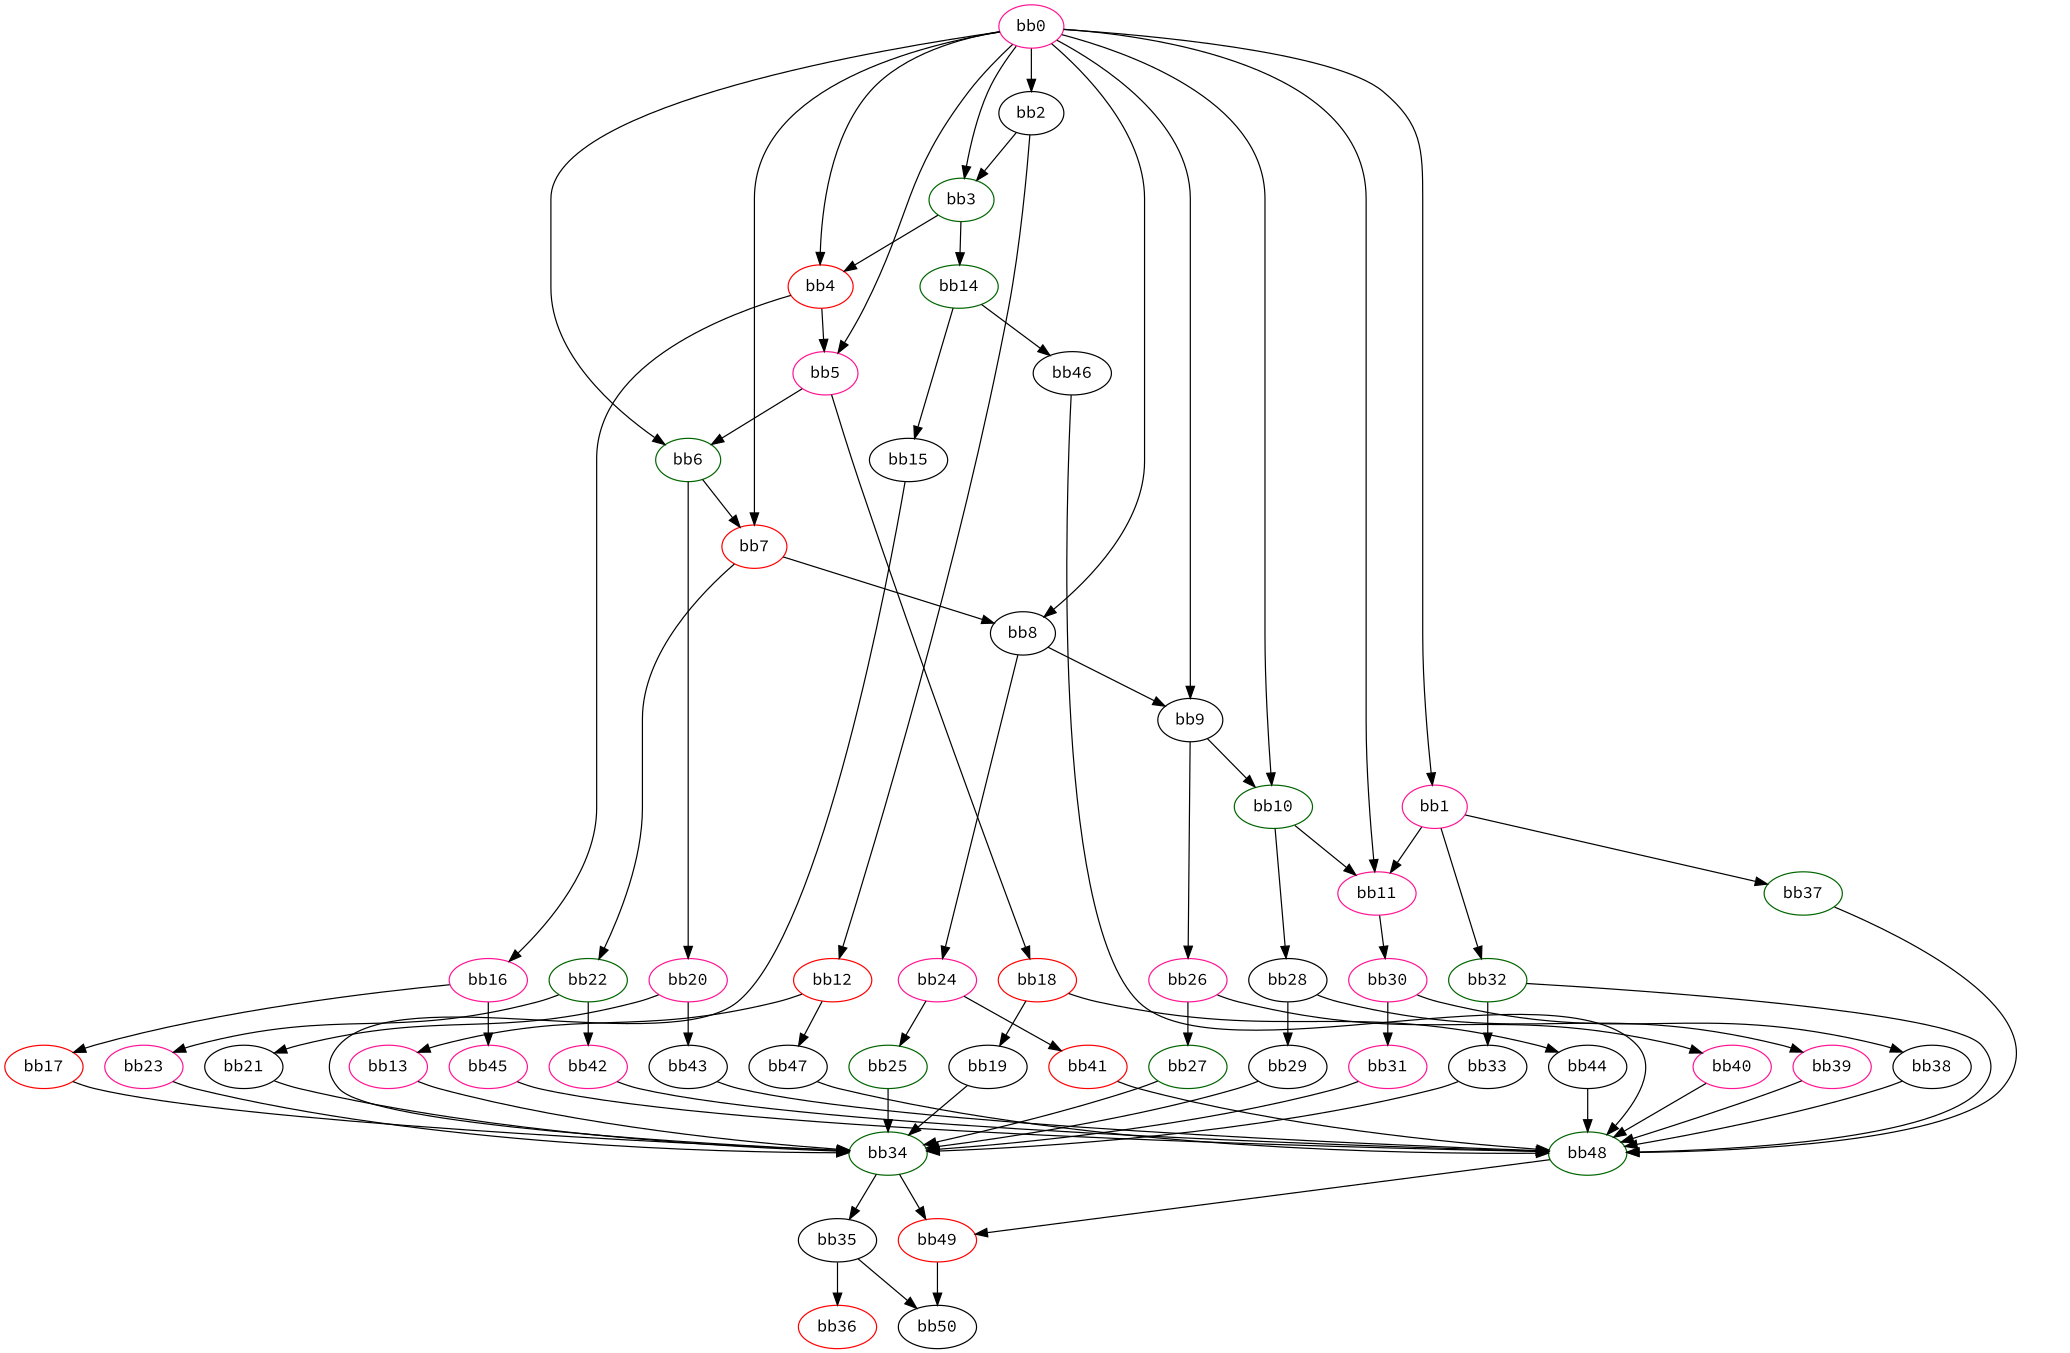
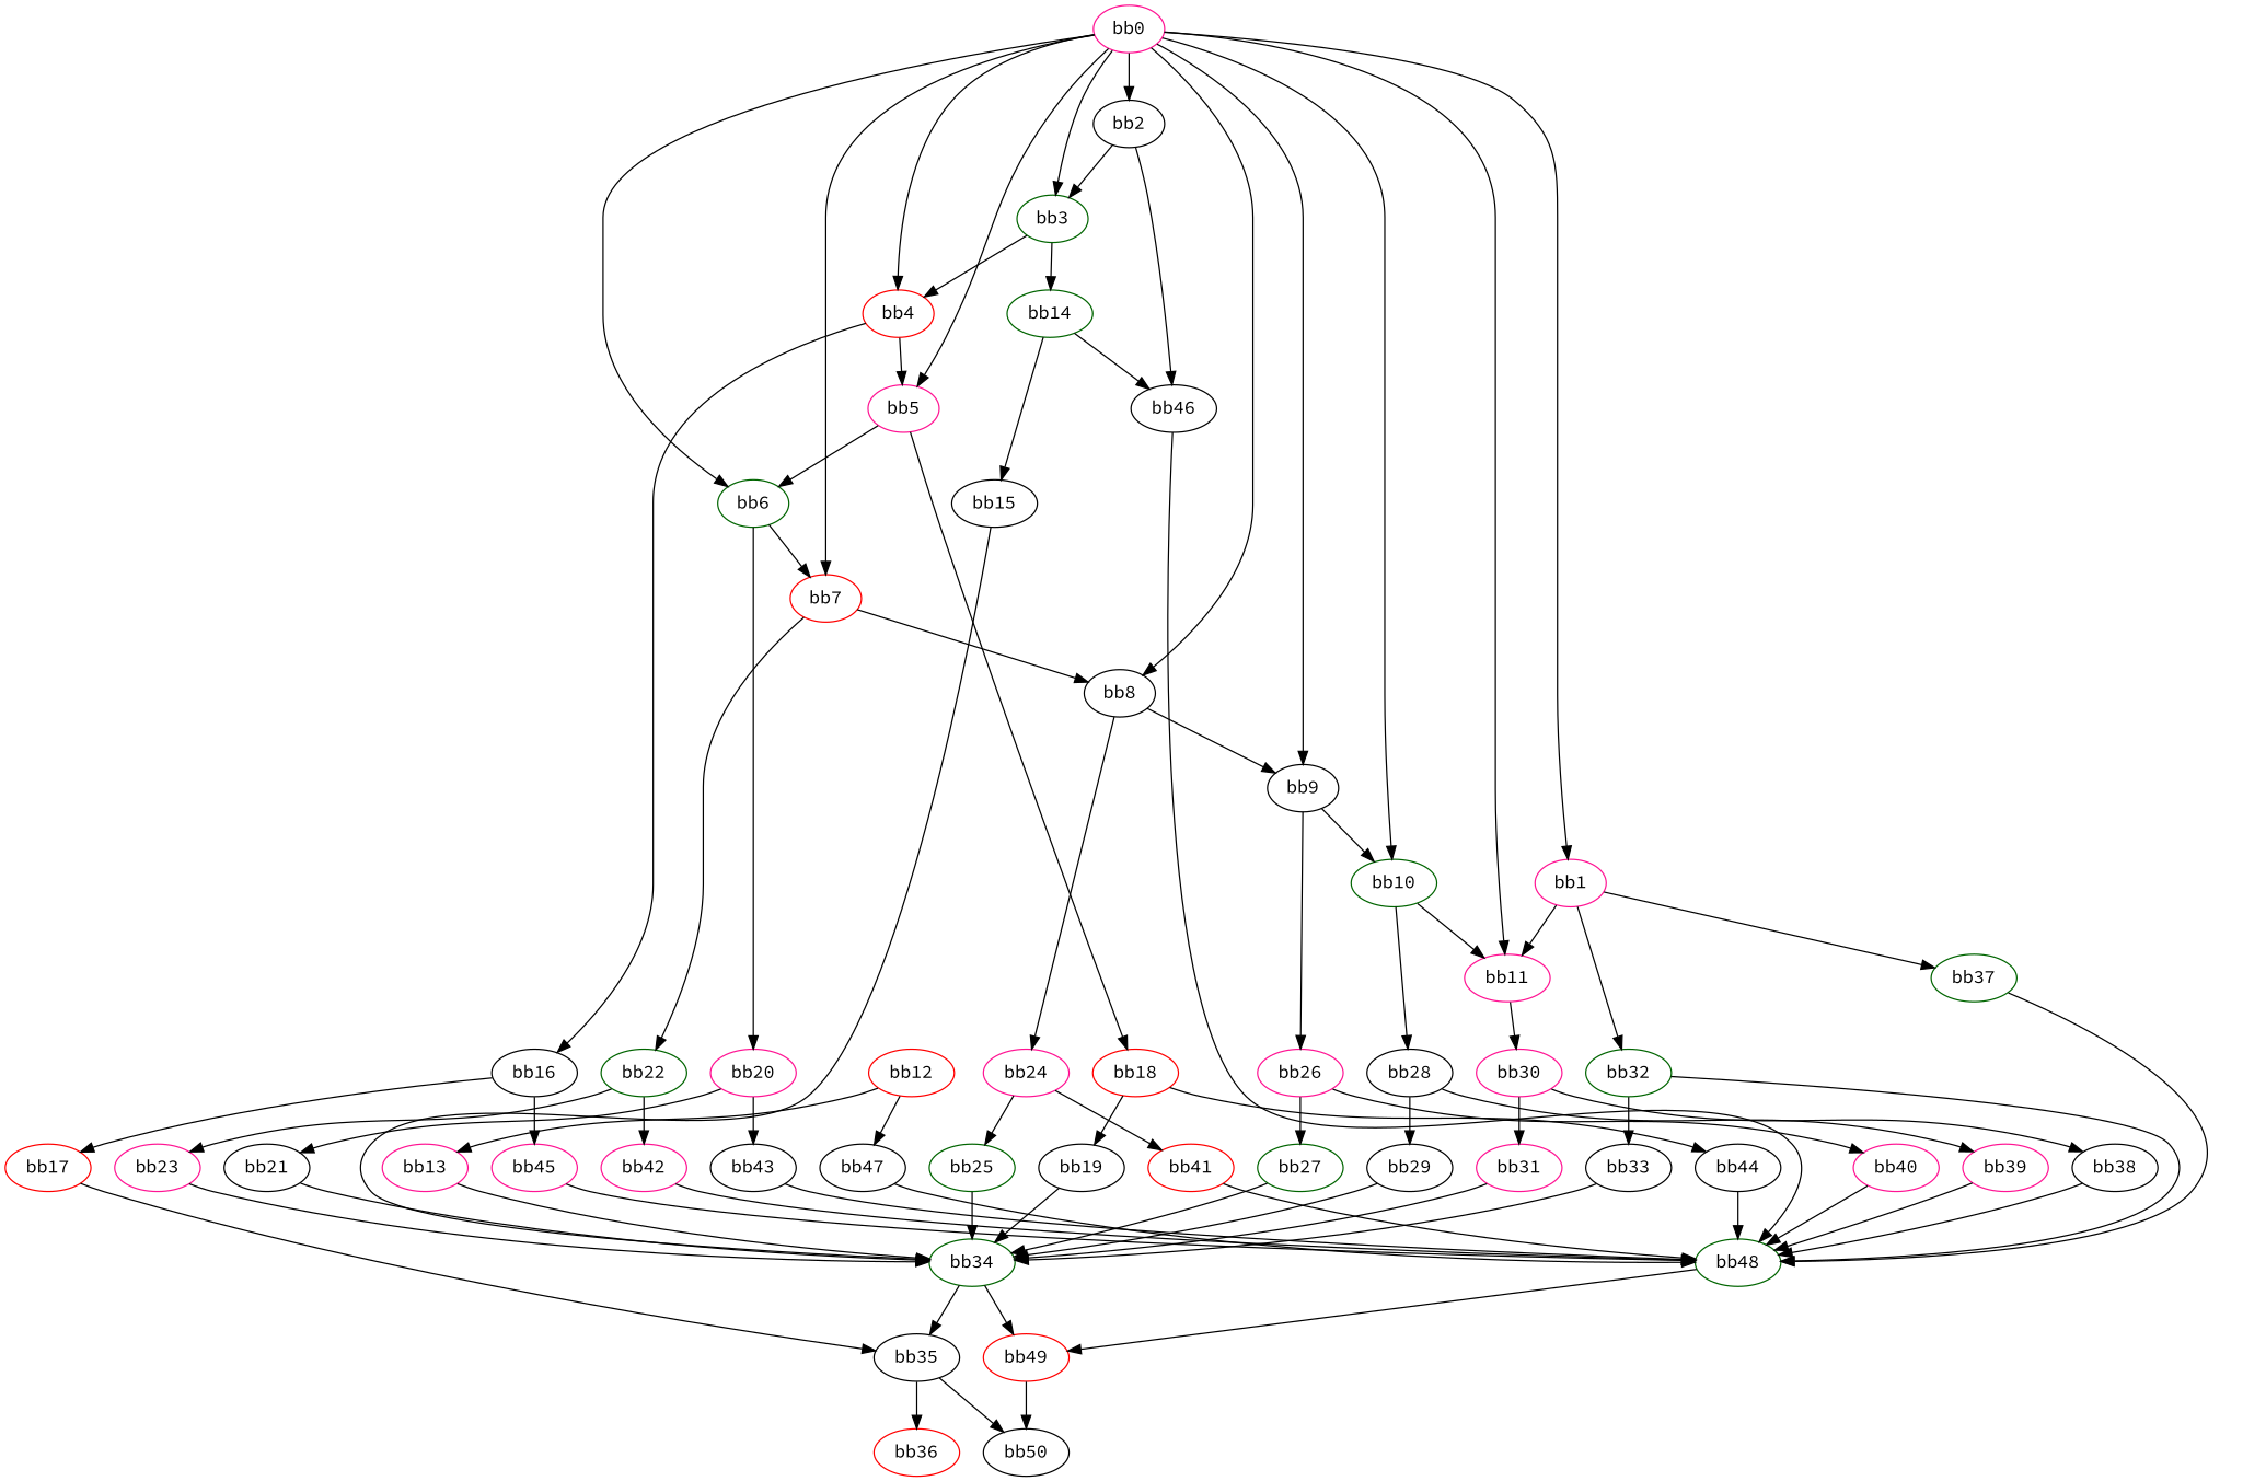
  digraph {
    fontname="Source Code Pro"
    node [color=deeppink fontname="Source Code Pro"]
    edge [fontname="Source Code Pro"]
    n1 [label="bb0\l"]
    n2 [label="bb1\l"]
    n3 [color=black label="bb2\l"]
    n4 [color=darkgreen label="bb3\l"]
    n5 [color=red label="bb4\l"]
    n6 [label="bb5\l"]
    n7 [color=darkgreen label="bb6\l"]
    n8 [color=red label="bb7\l"]
    n9 [color=black label="bb8\l"]
    n10 [color=black label="bb9\l"]
    n11 [color=darkgreen label="bb10\l"]
    n12 [label="bb11\l"]
    n13 [color=darkgreen label="bb32\l"]
    n14 [color=darkgreen label="bb37\l"]
    n15 [color=red label="bb12\l"]
    n16 [color=darkgreen label="bb14\l"]
-   n17 [label="bb16\l"]
+   n17 [color=black label="bb16\l"]
    n18 [color=red label="bb18\l"]
    n19 [label="bb20\l"]
    n20 [color=darkgreen label="bb22\l"]
    n21 [label="bb24\l"]
    n22 [label="bb26\l"]
    n23 [color=black label="bb28\l"]
    n24 [label="bb30\l"]
    n25 [color=black label="bb33\l"]
    n26 [color=darkgreen label="bb48\l"]
    n27 [label="bb13\l"]
    n28 [color=black label="bb47\l"]
    n29 [color=black label="bb15\l"]
    n30 [color=black label="bb46\l"]
    n31 [color=red label="bb17\l"]
    n32 [label="bb45\l"]
    n33 [color=black label="bb19\l"]
    n34 [color=black label="bb44\l"]
    n35 [color=black label="bb21\l"]
    n36 [color=black label="bb43\l"]
    n37 [label="bb23\l"]
    n38 [label="bb42\l"]
    n39 [color=darkgreen label="bb25\l"]
    n40 [color=red label="bb41\l"]
    n41 [color=darkgreen label="bb27\l"]
    n42 [label="bb40\l"]
    n43 [color=black label="bb29\l"]
    n44 [label="bb39\l"]
    n45 [label="bb31\l"]
    n46 [color=black label="bb38\l"]
    n47 [color=darkgreen label="bb34\l"]
    n48 [color=black label="bb35\l"]
    n49 [color=red label="bb49\l"]
    n50 [color=red label="bb36\l"]
    n51 [color=black label="bb50\l"]
    n1 -> n2
    n1 -> n3
    n1 -> n4
    n1 -> n5
    n1 -> n6
    n1 -> n7
    n1 -> n8
    n1 -> n9
    n1 -> n10
    n1 -> n11
    n1 -> n12
    n2 -> n12
    n2 -> n13
    n2 -> n14
    n3 -> n4
-   n3 -> n15
+   n3 -> n30
    n4 -> n5
    n4 -> n16
    n5 -> n6
    n5 -> n17
    n6 -> n7
    n6 -> n18
    n7 -> n8
    n7 -> n19
    n8 -> n9
    n8 -> n20
    n9 -> n10
    n9 -> n21
    n10 -> n11
    n10 -> n22
    n11 -> n12
    n11 -> n23
    n12 -> n24
    n13 -> n25
    n13 -> n26
    n14 -> n26
    n15 -> n27
    n15 -> n28
    n16 -> n29
    n16 -> n30
    n17 -> n31
    n17 -> n32
    n18 -> n33
    n18 -> n34
    n19 -> n35
    n19 -> n36
    n20 -> n37
    n20 -> n38
    n21 -> n39
    n21 -> n40
    n22 -> n41
    n22 -> n42
    n23 -> n43
    n23 -> n44
    n24 -> n45
    n24 -> n46
    n25 -> n47
    n26 -> n49
    n27 -> n47
    n28 -> n26
    n29 -> n47
    n30 -> n26
-   n31 -> n47
+   n31 -> n48
    n32 -> n26
    n33 -> n47
    n34 -> n26
    n35 -> n47
    n36 -> n26
    n37 -> n47
    n38 -> n26
    n39 -> n47
    n40 -> n26
    n41 -> n47
    n42 -> n26
    n43 -> n47
    n44 -> n26
    n45 -> n47
    n46 -> n26
    n47 -> n48
    n47 -> n49
    n48 -> n50
    n48 -> n51
    n49 -> n51
  }
